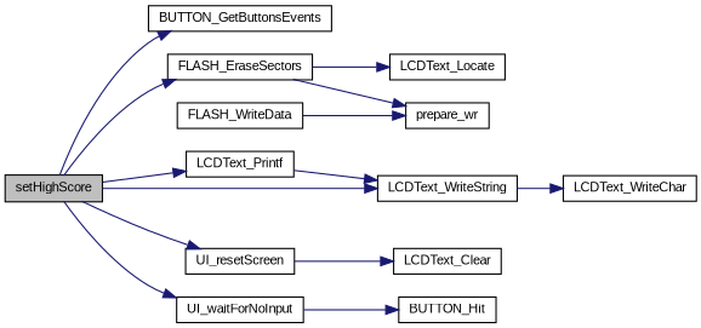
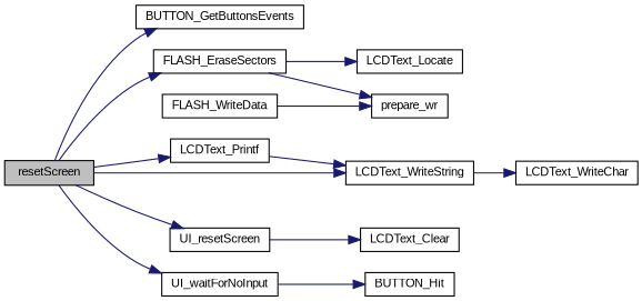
  digraph {
    fontname="Liberation Sans"
    rankdir=LR
    node [color=black fillcolor=white fontname="Liberation Sans" fontsize=10 shape=record style=filled]
    edge [color=midnightblue fontname="Liberation Sans" fontsize=10 labelfontname=Helvetica labelfontsize=10 style=solid]
-   n1 [fillcolor=grey75 fontcolor=black height=0.2 label=setHighScore width=0.4]
+   n1 [fillcolor=grey75 fontcolor=black height=0.2 label=resetScreen width=0.4]
    n2 [height=0.2 label=BUTTON_GetButtonsEvents width=0.4]
    n3 [height=0.2 label=FLASH_EraseSectors width=0.4]
    n4 [height=0.2 label=LCDText_Printf width=0.4]
    n5 [height=0.2 label=LCDText_WriteString width=0.4]
    n6 [height=0.2 label=UI_resetScreen width=0.4]
    n7 [height=0.2 label=UI_waitForNoInput width=0.4]
    n8 [height=0.2 label=LCDText_Locate width=0.4]
    n9 [height=0.2 label=prepare_wr width=0.4]
    n10 [height=0.2 label=FLASH_WriteData width=0.4]
    n11 [height=0.2 label=LCDText_WriteChar width=0.4]
    n12 [height=0.2 label=LCDText_Clear width=0.4]
    n13 [height=0.2 label=BUTTON_Hit width=0.4]
    n1 -> n2
    n1 -> n3
    n1 -> n4
    n1 -> n5
    n1 -> n6
    n1 -> n7
    n3 -> n8
    n3 -> n9
    n4 -> n5
    n5 -> n11
    n6 -> n12
    n7 -> n13
    n10 -> n9
  }
